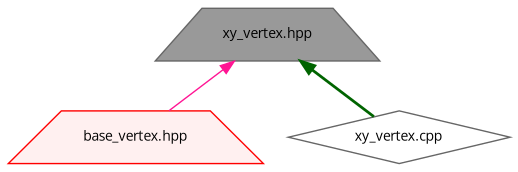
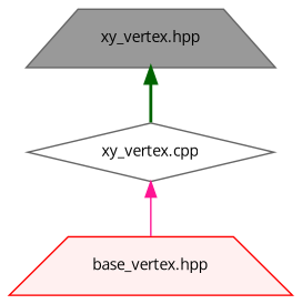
  digraph {
    fontname="Open Sans"
    node [fontname="Open Sans" fontsize=10 shape=trapezium style=filled]
    edge [dir=back fontname="Open Sans" fontsize=10 labelfontname=Helvetica labelfontsize=10]
    n1 [color=gray40 fillcolor=grey60 fontcolor=black height=0.2 label="xy_vertex.hpp" width=0.4]
    n2 [color=red fillcolor="#FFF0F0" height=0.2 label="base_vertex.hpp" width=0.4]
    n3 [color=grey40 fillcolor=white height=0.2 label="xy_vertex.cpp" shape=diamond width=0.4]
-   n1 -> n2 [color=deeppink style=solid]
+   n3 -> n2 [color=deeppink style=solid]
    n1 -> n3 [color=darkgreen style=bold]
  }
